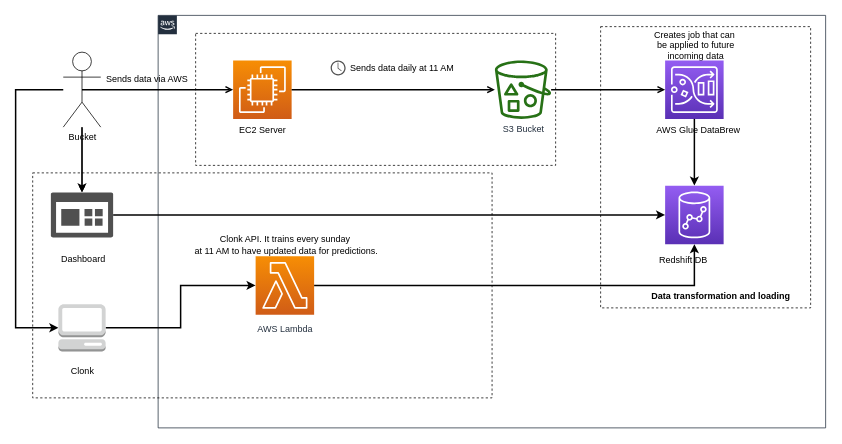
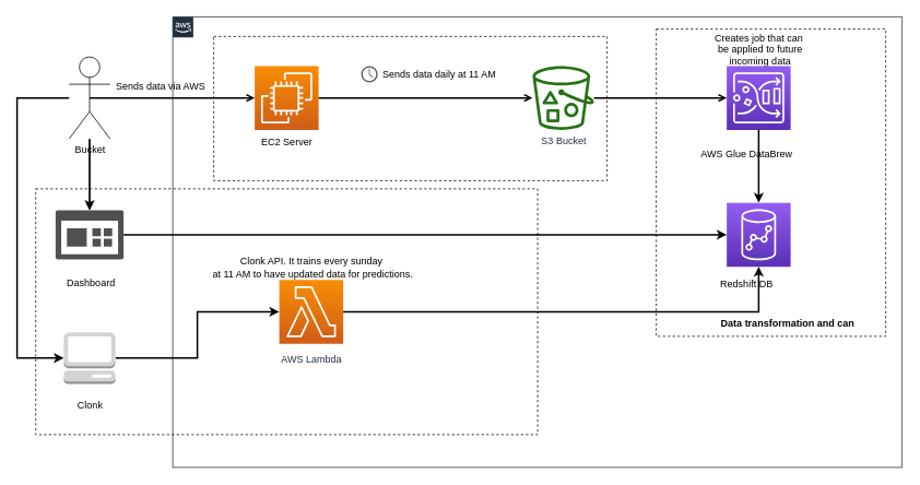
  <mxCell id="0" />
  <mxCell id="1" parent="0" />
  <mxCell id="2" value="" style="points=[[0,0],[0.25,0],[0.5,0],[0.75,0],[1,0],[1,0.25],[1,0.5],[1,0.75],[1,1],[0.75,1],[0.5,1],[0.25,1],[0,1],[0,0.75],[0,0.5],[0,0.25]];outlineConnect=0;gradientColor=none;html=1;whiteSpace=wrap;fontSize=12;fontStyle=0;shape=mxgraph.aws4.group;grIcon=mxgraph.aws4.group_aws_cloud_alt;strokeColor=#232F3E;fillColor=none;verticalAlign=top;align=left;spacingLeft=30;fontColor=#232F3E;dashed=0;labelBackgroundColor=#ffffff;container=1;pointerEvents=0;collapsible=0;recursiveResize=0;" parent="1" vertex="1"><mxGeometry x="210" y="20" width="890" height="550" as="geometry" /></mxCell>
  <mxCell id="3" value="" style="rounded=0;whiteSpace=wrap;html=1;fontColor=#000000;dashed=1;fillColor=none;" vertex="1" parent="2"><mxGeometry x="50" y="24" width="480" height="176" as="geometry" /></mxCell>
- <mxCell id="4" value="S3 Bucket" style="outlineConnect=0;fontColor=#232F3E;gradientColor=none;fillColor=#277116;strokeColor=none;dashed=0;verticalLabelPosition=bottom;verticalAlign=top;align=center;html=1;fontSize=12;fontStyle=0;aspect=fixed;pointerEvents=1;shape=mxgraph.aws4.bucket_with_objects;labelBackgroundColor=#ffffff;" parent="2" vertex="1"><mxGeometry x="449" y="60" width="75" height="78" as="geometry" /></mxCell>
+ <mxCell id="4" value="S3 Bucket" style="outlineConnect=0;fontColor=#232F3E;gradientColor=none;fillColor=#277116;strokeColor=none;dashed=0;verticalLabelPosition=bottom;verticalAlign=top;align=center;html=1;fontSize=12;fontStyle=0;aspect=fixed;pointerEvents=1;shape=mxgraph.aws4.bucket_with_objects;labelBackgroundColor=#ffffff;" parent="2" vertex="1"><mxGeometry x="439" y="60" width="75" height="78" as="geometry" /></mxCell>
  <mxCell id="5" value="" style="sketch=0;points=[[0,0,0],[0.25,0,0],[0.5,0,0],[0.75,0,0],[1,0,0],[0,1,0],[0.25,1,0],[0.5,1,0],[0.75,1,0],[1,1,0],[0,0.25,0],[0,0.5,0],[0,0.75,0],[1,0.25,0],[1,0.5,0],[1,0.75,0]];outlineConnect=0;fontColor=#232F3E;gradientColor=#F78E04;gradientDirection=north;fillColor=#D05C17;strokeColor=#ffffff;dashed=0;verticalLabelPosition=bottom;verticalAlign=top;align=center;html=1;fontSize=12;fontStyle=0;aspect=fixed;shape=mxgraph.aws4.resourceIcon;resIcon=mxgraph.aws4.ec2;" vertex="1" parent="2"><mxGeometry x="100" y="60" width="78" height="78" as="geometry" /></mxCell>
  <mxCell id="6" value="" style="edgeStyle=orthogonalEdgeStyle;rounded=0;orthogonalLoop=1;jettySize=auto;html=1;endArrow=open;endFill=0;strokeWidth=2;exitX=1;exitY=0.5;exitDx=0;exitDy=0;exitPerimeter=0;" parent="2" source="5" target="4" edge="1"><mxGeometry relative="1" as="geometry"><Array as="points" /></mxGeometry></mxCell>
  <mxCell id="7" value="EC2 Server" style="text;html=1;align=center;verticalAlign=middle;resizable=0;points=[];autosize=1;strokeColor=none;fillColor=none;" vertex="1" parent="2"><mxGeometry x="94" y="138" width="90" height="30" as="geometry" /></mxCell>
  <mxCell id="8" value="" style="sketch=0;pointerEvents=1;shadow=0;dashed=0;html=1;strokeColor=none;fillColor=#505050;labelPosition=center;verticalLabelPosition=bottom;verticalAlign=top;outlineConnect=0;align=center;shape=mxgraph.office.concepts.clock;fontColor=#CC6600;" vertex="1" parent="2"><mxGeometry x="230" y="60" width="20" height="20" as="geometry" /></mxCell>
  <mxCell id="9" value="&lt;font&gt;Sends data daily at 11 AM&lt;/font&gt;" style="text;html=1;align=center;verticalAlign=middle;resizable=0;points=[];autosize=1;strokeColor=none;fillColor=none;fontColor=#000000;" vertex="1" parent="2"><mxGeometry x="245" y="55" width="160" height="30" as="geometry" /></mxCell>
  <mxCell id="10" value="" style="rounded=0;whiteSpace=wrap;html=1;labelBackgroundColor=none;fillColor=none;dashed=1;container=1;pointerEvents=0;collapsible=0;recursiveResize=0;" parent="2" vertex="1"><mxGeometry x="-167.25" y="210" width="612.5" height="300" as="geometry" /></mxCell>
  <mxCell id="11" value="AWS Lambda" style="outlineConnect=0;fontColor=#232F3E;gradientColor=#F78E04;gradientDirection=north;fillColor=#D05C17;strokeColor=#ffffff;dashed=0;verticalLabelPosition=bottom;verticalAlign=top;align=center;html=1;fontSize=12;fontStyle=0;aspect=fixed;shape=mxgraph.aws4.resourceIcon;resIcon=mxgraph.aws4.lambda;labelBackgroundColor=#ffffff;spacingTop=6;" parent="10" vertex="1"><mxGeometry x="297.25" y="111" width="78" height="78" as="geometry" /></mxCell>
  <mxCell id="12" value="Clonk API. It trains every sunday&lt;br&gt;&amp;nbsp;at 11 AM to have updated data for predictions." style="text;html=1;align=center;verticalAlign=middle;resizable=0;points=[];autosize=1;strokeColor=none;fillColor=none;fontColor=#000000;" vertex="1" parent="10"><mxGeometry x="201.25" y="76" width="270" height="40" as="geometry" /></mxCell>
  <mxCell id="13" value="" style="rounded=0;whiteSpace=wrap;html=1;labelBackgroundColor=none;fillColor=none;dashed=1;container=1;pointerEvents=0;collapsible=0;recursiveResize=0;" parent="2" vertex="1"><mxGeometry x="590" y="15" width="280" height="375" as="geometry" /></mxCell>
  <mxCell id="14" value="" style="sketch=0;points=[[0,0,0],[0.25,0,0],[0.5,0,0],[0.75,0,0],[1,0,0],[0,1,0],[0.25,1,0],[0.5,1,0],[0.75,1,0],[1,1,0],[0,0.25,0],[0,0.5,0],[0,0.75,0],[1,0.25,0],[1,0.5,0],[1,0.75,0]];outlineConnect=0;fontColor=#232F3E;gradientColor=#945DF2;gradientDirection=north;fillColor=#5A30B5;strokeColor=#ffffff;dashed=0;verticalLabelPosition=bottom;verticalAlign=top;align=center;html=1;fontSize=12;fontStyle=0;aspect=fixed;shape=mxgraph.aws4.resourceIcon;resIcon=mxgraph.aws4.redshift;" vertex="1" parent="13"><mxGeometry x="86" y="212" width="78" height="78" as="geometry" /></mxCell>
  <mxCell id="15" value="Creates job that can&lt;br&gt;&amp;nbsp;be applied to&amp;nbsp;future&lt;br&gt;&amp;nbsp;incoming data" style="text;html=1;align=center;verticalAlign=middle;resizable=0;points=[];autosize=1;strokeColor=none;fillColor=none;fontColor=#000000;" vertex="1" parent="13"><mxGeometry x="60" y="-5" width="130" height="60" as="geometry" /></mxCell>
  <mxCell id="16" value="" style="sketch=0;points=[[0,0,0],[0.25,0,0],[0.5,0,0],[0.75,0,0],[1,0,0],[0,1,0],[0.25,1,0],[0.5,1,0],[0.75,1,0],[1,1,0],[0,0.25,0],[0,0.5,0],[0,0.75,0],[1,0.25,0],[1,0.5,0],[1,0.75,0]];outlineConnect=0;fontColor=#232F3E;gradientColor=#945DF2;gradientDirection=north;fillColor=#5A30B5;strokeColor=#ffffff;dashed=0;verticalLabelPosition=bottom;verticalAlign=top;align=center;html=1;fontSize=12;fontStyle=0;aspect=fixed;shape=mxgraph.aws4.resourceIcon;resIcon=mxgraph.aws4.glue_databrew;" vertex="1" parent="13"><mxGeometry x="86" y="45" width="78" height="78" as="geometry" /></mxCell>
  <mxCell id="17" style="edgeStyle=orthogonalEdgeStyle;rounded=0;orthogonalLoop=1;jettySize=auto;html=1;fontColor=#000000;strokeWidth=2;startArrow=none;" edge="1" parent="13" source="16" target="14"><mxGeometry relative="1" as="geometry"><Array as="points" /></mxGeometry></mxCell>
- <mxCell id="18" value="&lt;b&gt;Data transformation and loading&lt;/b&gt;" style="text;html=1;align=center;verticalAlign=middle;resizable=0;points=[];autosize=1;strokeColor=none;fillColor=none;fontColor=#000000;" vertex="1" parent="13"><mxGeometry x="55" y="345" width="210" height="30" as="geometry" /></mxCell>
- <mxCell id="19" value="AWS Glue DataBrew" style="text;html=1;align=center;verticalAlign=middle;resizable=0;points=[];autosize=1;strokeColor=none;fillColor=none;fontColor=#000000;" vertex="1" parent="13"><mxGeometry x="60" y="123" width="140" height="30" as="geometry" /></mxCell>
+ <mxCell id="18" value="&lt;b&gt;Data transformation and can&lt;/b&gt;" style="text;html=1;align=center;verticalAlign=middle;resizable=0;points=[];autosize=1;strokeColor=none;fillColor=none;fontColor=#000000;" vertex="1" parent="13"><mxGeometry x="55" y="345" width="210" height="30" as="geometry" /></mxCell>
+ <mxCell id="19" value="AWS Glue DataBrew" style="text;html=1;align=center;verticalAlign=middle;resizable=0;points=[];autosize=1;strokeColor=none;fillColor=none;fontColor=#000000;" vertex="1" parent="13"><mxGeometry x="40" y="138" width="140" height="30" as="geometry" /></mxCell>
  <mxCell id="20" value="Redshift DB" style="text;html=1;align=center;verticalAlign=middle;resizable=0;points=[];autosize=1;strokeColor=none;fillColor=none;fontColor=#000000;" vertex="1" parent="13"><mxGeometry x="65" y="296" width="90" height="30" as="geometry" /></mxCell>
  <mxCell id="21" style="edgeStyle=orthogonalEdgeStyle;rounded=0;orthogonalLoop=1;jettySize=auto;html=1;strokeWidth=2;fontColor=#000000;" edge="1" parent="2" source="11" target="14"><mxGeometry relative="1" as="geometry" /></mxCell>
  <mxCell id="22" style="edgeStyle=orthogonalEdgeStyle;rounded=0;orthogonalLoop=1;jettySize=auto;html=1;endArrow=open;endFill=0;strokeWidth=2;entryX=0;entryY=0.5;entryDx=0;entryDy=0;entryPerimeter=0;" parent="2" source="4" target="16" edge="1"><mxGeometry relative="1" as="geometry"><mxPoint x="740" y="99" as="targetPoint" /></mxGeometry></mxCell>
  <mxCell id="23" style="edgeStyle=orthogonalEdgeStyle;rounded=0;orthogonalLoop=1;jettySize=auto;html=1;entryX=0.5;entryY=0;entryDx=0;entryDy=0;entryPerimeter=0;fontColor=#000000;" edge="1" parent="1" source="26" target="30"><mxGeometry relative="1" as="geometry" /></mxCell>
  <mxCell id="24" value="" style="edgeStyle=orthogonalEdgeStyle;rounded=0;orthogonalLoop=1;jettySize=auto;html=1;fontColor=#000000;strokeWidth=2;" edge="1" parent="1" source="26" target="30"><mxGeometry relative="1" as="geometry" /></mxCell>
  <mxCell id="25" style="edgeStyle=orthogonalEdgeStyle;rounded=0;orthogonalLoop=1;jettySize=auto;html=1;entryX=0;entryY=0.5;entryDx=0;entryDy=0;entryPerimeter=0;strokeWidth=2;fontColor=#000000;" edge="1" parent="1" source="26" target="33"><mxGeometry relative="1" as="geometry"><Array as="points"><mxPoint x="20" y="119" /><mxPoint x="20" y="437" /></Array></mxGeometry></mxCell>
  <mxCell id="26" value="Bucket" style="shape=umlActor;verticalLabelPosition=bottom;verticalAlign=top;html=1;outlineConnect=0;" vertex="1" parent="1"><mxGeometry x="83.5" y="69" width="50" height="100" as="geometry" /></mxCell>
  <mxCell id="27" value="" style="edgeStyle=orthogonalEdgeStyle;rounded=0;orthogonalLoop=1;jettySize=auto;html=1;endArrow=open;endFill=0;strokeWidth=2;exitX=0.5;exitY=0.5;exitDx=0;exitDy=0;exitPerimeter=0;entryX=0;entryY=0.5;entryDx=0;entryDy=0;entryPerimeter=0;" parent="1" source="26" target="5" edge="1"><mxGeometry relative="1" as="geometry"><mxPoint x="298" y="119" as="sourcePoint" /></mxGeometry></mxCell>
  <mxCell id="28" value="Sends data via AWS" style="text;html=1;align=center;verticalAlign=middle;resizable=0;points=[];autosize=1;strokeColor=none;fillColor=none;" vertex="1" parent="1"><mxGeometry x="125" y="90" width="140" height="30" as="geometry" /></mxCell>
  <mxCell id="29" style="edgeStyle=orthogonalEdgeStyle;rounded=0;orthogonalLoop=1;jettySize=auto;html=1;entryX=0;entryY=0.5;entryDx=0;entryDy=0;entryPerimeter=0;fontColor=#000000;strokeWidth=2;" edge="1" parent="1" source="30" target="14"><mxGeometry relative="1" as="geometry" /></mxCell>
  <mxCell id="30" value="" style="sketch=0;pointerEvents=1;shadow=0;dashed=0;html=1;strokeColor=none;labelPosition=center;verticalLabelPosition=bottom;verticalAlign=top;align=center;fillColor=#505050;shape=mxgraph.mscae.intune.dashboard;fontColor=#000000;" vertex="1" parent="1"><mxGeometry x="67" y="256" width="83" height="60" as="geometry" /></mxCell>
  <mxCell id="31" value="Dashboard" style="text;html=1;align=center;verticalAlign=middle;resizable=0;points=[];autosize=1;strokeColor=none;fillColor=none;fontColor=#000000;" vertex="1" parent="1"><mxGeometry x="70" y="330" width="80" height="30" as="geometry" /></mxCell>
  <mxCell id="32" style="edgeStyle=orthogonalEdgeStyle;rounded=0;orthogonalLoop=1;jettySize=auto;html=1;strokeWidth=2;fontColor=#000000;" edge="1" parent="1" source="33" target="11"><mxGeometry relative="1" as="geometry" /></mxCell>
  <mxCell id="33" value="" style="outlineConnect=0;dashed=0;verticalLabelPosition=bottom;verticalAlign=top;align=center;html=1;shape=mxgraph.aws3.management_console;fillColor=#D2D3D3;gradientColor=none;fontColor=#000000;" vertex="1" parent="1"><mxGeometry x="77" y="405" width="63" height="63" as="geometry" /></mxCell>
  <mxCell id="34" value="Clonk" style="text;html=1;align=center;verticalAlign=middle;resizable=0;points=[];autosize=1;strokeColor=none;fillColor=none;fontColor=#000000;" vertex="1" parent="1"><mxGeometry x="83.5" y="480" width="50" height="30" as="geometry" /></mxCell>
